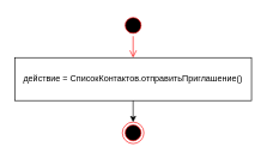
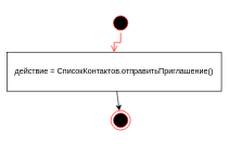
  <mxCell id="0" />
  <mxCell id="1" parent="0" />
  <mxCell id="2" value="" style="ellipse;html=1;shape=startState;fillColor=#000000;strokeColor=#ff0000;" vertex="1" parent="1"><mxGeometry x="170" y="20" width="30" height="30" as="geometry" /></mxCell>
  <mxCell id="3" value="" style="edgeStyle=orthogonalEdgeStyle;html=1;verticalAlign=bottom;endArrow=open;endSize=8;strokeColor=#ff0000;rounded=0;" edge="1" source="2" parent="1" target="4"><mxGeometry relative="1" as="geometry"><mxPoint x="185" y="80" as="targetPoint" /></mxGeometry></mxCell>
- <mxCell id="4" value="действие = СписокКонтактов.отправитьПриглашение()" style="rounded=0;whiteSpace=wrap;html=1;" vertex="1" parent="1"><mxGeometry x="20" y="80" width="330" height="60" as="geometry" /></mxCell>
+ <mxCell id="4" value="действие = СписокКонтактов.отправитьПриглашение()" style="rounded=0;whiteSpace=wrap;html=1;" vertex="1" parent="1"><mxGeometry x="10" y="80" width="330" height="60" as="geometry" /></mxCell>
  <mxCell id="5" value="" style="ellipse;html=1;shape=endState;fillColor=#000000;strokeColor=#ff0000;" vertex="1" parent="1"><mxGeometry x="170" y="170" width="30" height="30" as="geometry" /></mxCell>
  <mxCell id="6" value="" style="endArrow=classic;html=1;rounded=0;" edge="1" parent="1" source="4" target="5"><mxGeometry width="50" height="50" relative="1" as="geometry"><mxPoint x="185" y="320" as="sourcePoint" /><mxPoint x="195" y="270" as="targetPoint" /></mxGeometry></mxCell>
